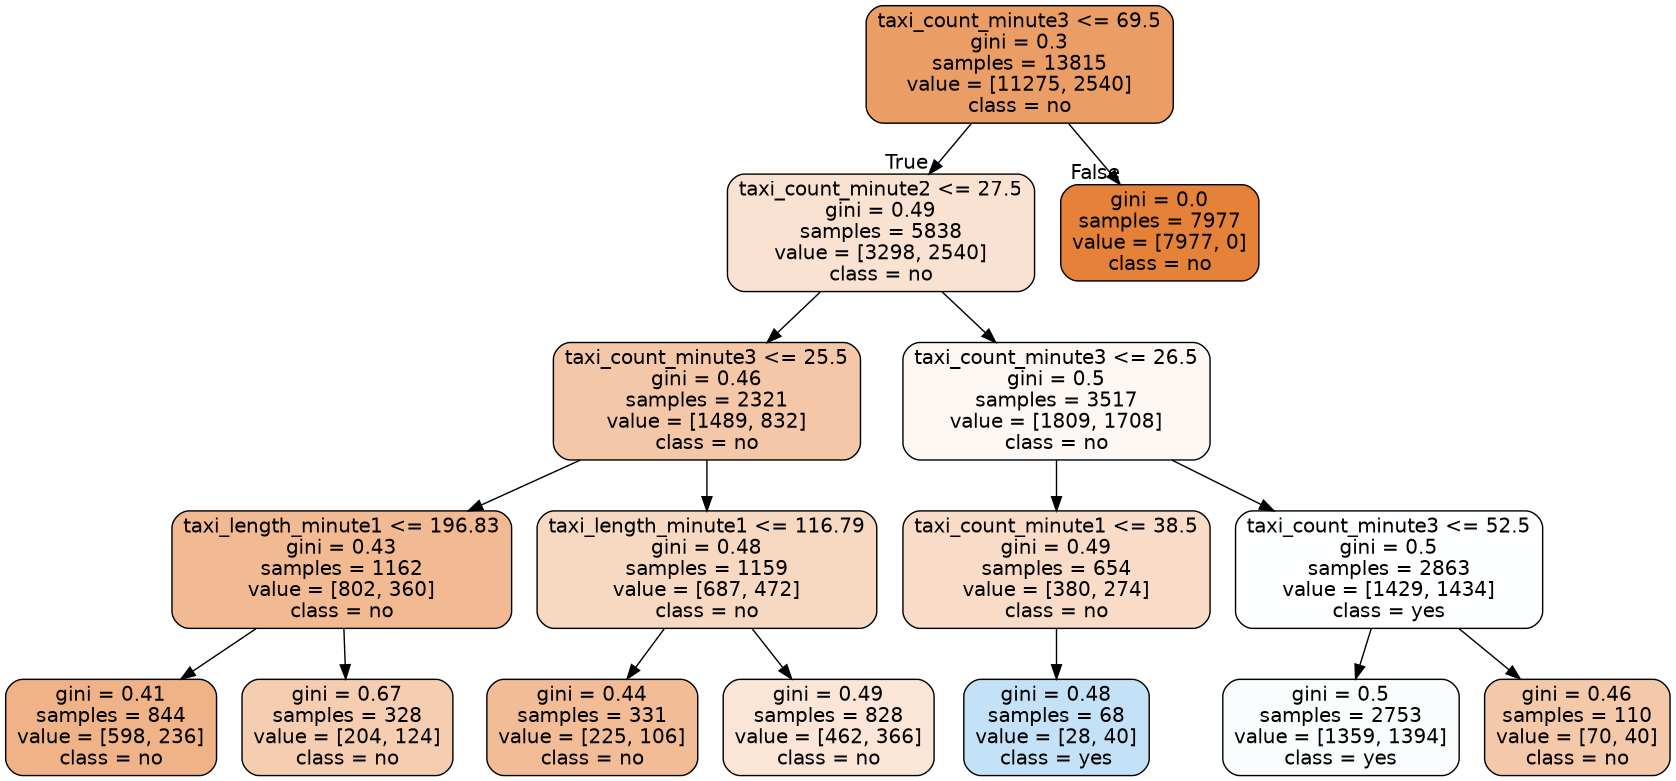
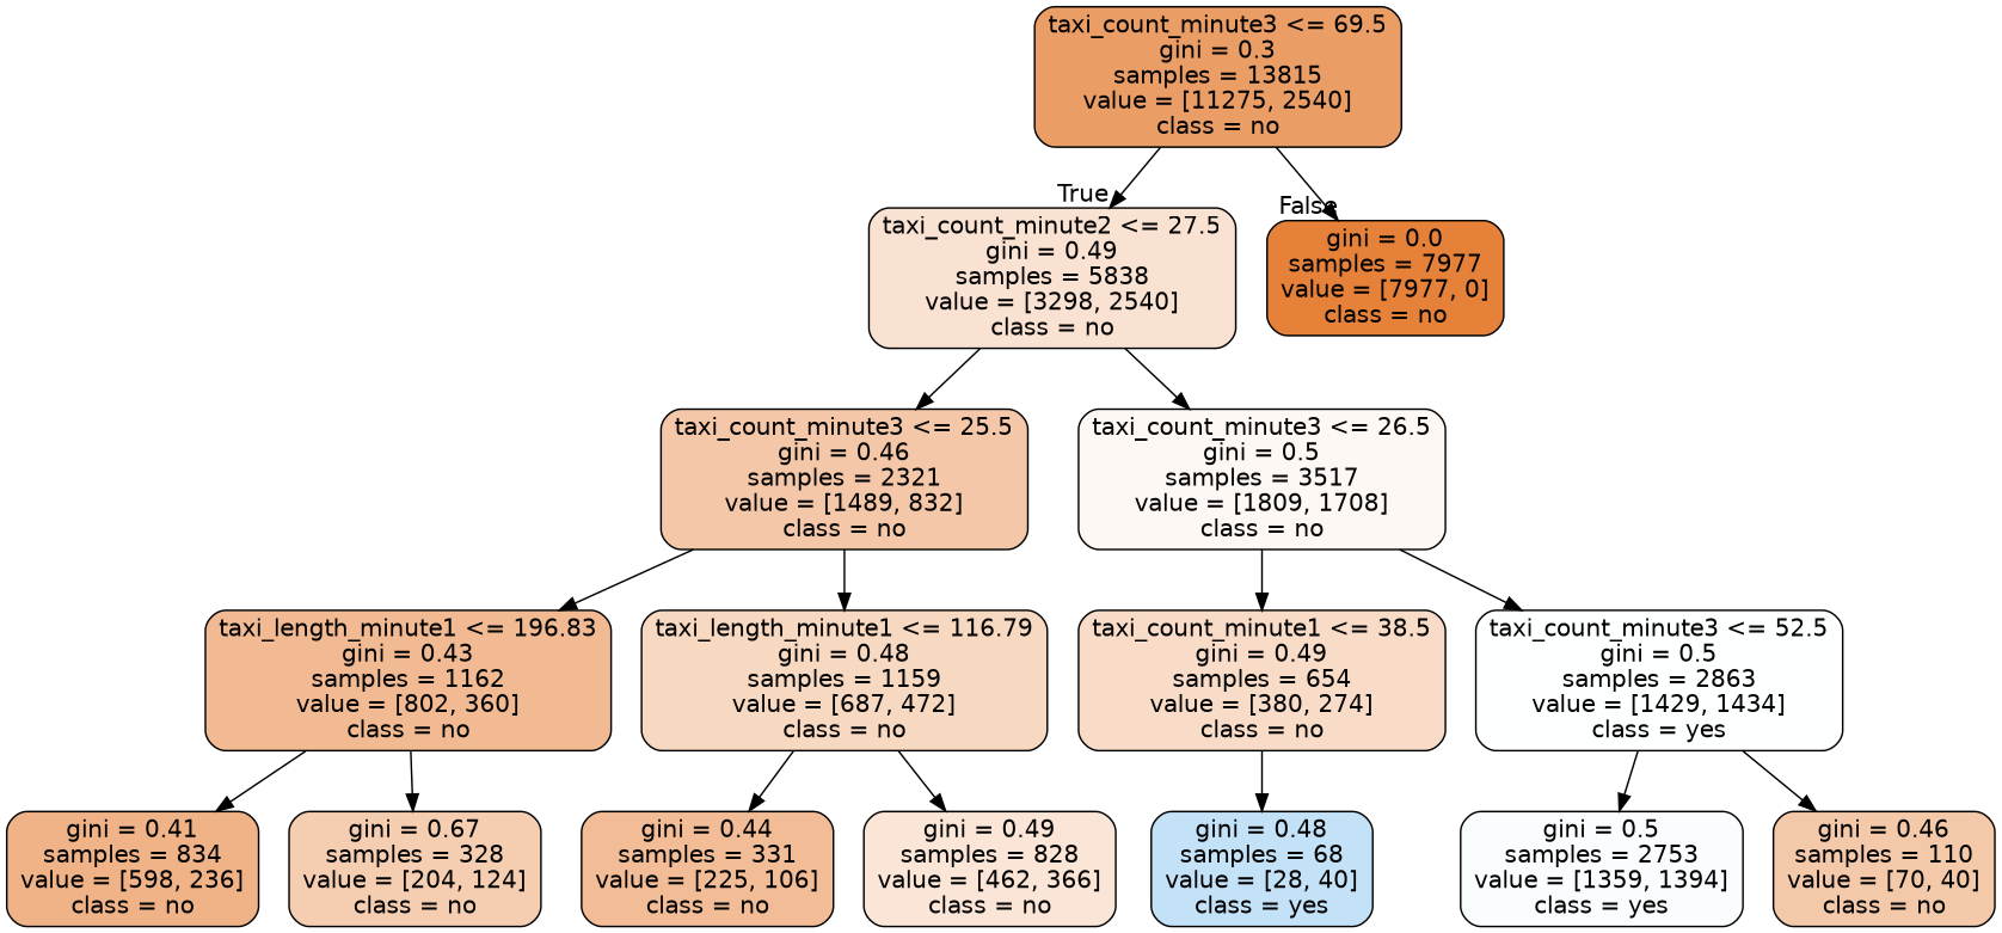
  digraph {
    node [color=black fontname=helvetica shape=box style="filled, rounded"]
    edge [fontname=helvetica]
    n1 [fillcolor="#eb9d66" label="taxi_count_minute3 <= 69.5\ngini = 0.3\nsamples = 13815\nvalue = [11275, 2540]\nclass = no"]
    n2 [fillcolor="#f9e2d1" label="taxi_count_minute2 <= 27.5\ngini = 0.49\nsamples = 5838\nvalue = [3298, 2540]\nclass = no"]
    n3 [fillcolor="#e58139" label="gini = 0.0\nsamples = 7977\nvalue = [7977, 0]\nclass = no"]
    n4 [fillcolor="#f4c7a8" label="taxi_count_minute3 <= 25.5\ngini = 0.46\nsamples = 2321\nvalue = [1489, 832]\nclass = no"]
    n5 [fillcolor="#fef8f4" label="taxi_count_minute3 <= 26.5\ngini = 0.5\nsamples = 3517\nvalue = [1809, 1708]\nclass = no"]
    n6 [fillcolor="#f1ba92" label="taxi_length_minute1 <= 196.83\ngini = 0.43\nsamples = 1162\nvalue = [802, 360]\nclass = no"]
    n7 [fillcolor="#f7d8c1" label="taxi_length_minute1 <= 116.79\ngini = 0.48\nsamples = 1159\nvalue = [687, 472]\nclass = no"]
    n8 [fillcolor="#f8dcc8" label="taxi_count_minute1 <= 38.5\ngini = 0.49\nsamples = 654\nvalue = [380, 274]\nclass = no"]
    n9 [fillcolor="#feffff" label="taxi_count_minute3 <= 52.5\ngini = 0.5\nsamples = 2863\nvalue = [1429, 1434]\nclass = yes"]
-   n10 [fillcolor="#efb387" label="gini = 0.41\nsamples = 844\nvalue = [598, 236]\nclass = no"]
+   n10 [fillcolor="#efb387" label="gini = 0.41\nsamples = 834\nvalue = [598, 236]\nclass = no"]
    n11 [fillcolor="#f5ceb1" label="gini = 0.67\nsamples = 328\nvalue = [204, 124]\nclass = no"]
    n12 [fillcolor="#f1bc96" label="gini = 0.44\nsamples = 331\nvalue = [225, 106]\nclass = no"]
    n13 [fillcolor="#fae5d6" label="gini = 0.49\nsamples = 828\nvalue = [462, 366]\nclass = no"]
    n14 [fillcolor="#c4e2f7" label="gini = 0.48\nsamples = 68\nvalue = [28, 40]\nclass = yes"]
    n15 [fillcolor="#fafdfe" label="gini = 0.5\nsamples = 2753\nvalue = [1359, 1394]\nclass = yes"]
    n16 [fillcolor="#f4c9aa" label="gini = 0.46\nsamples = 110\nvalue = [70, 40]\nclass = no"]
    n1 -> n2 [headlabel=True labelangle=45 labeldistance=2.5]
    n1 -> n3 [headlabel=False labelangle=-45 labeldistance=2.5]
    n2 -> n4
    n2 -> n5
    n4 -> n6
    n4 -> n7
    n5 -> n8
    n5 -> n9
    n6 -> n10
    n6 -> n11
    n7 -> n12
    n7 -> n13
    n8 -> n14
    n9 -> n15
    n9 -> n16
  }
